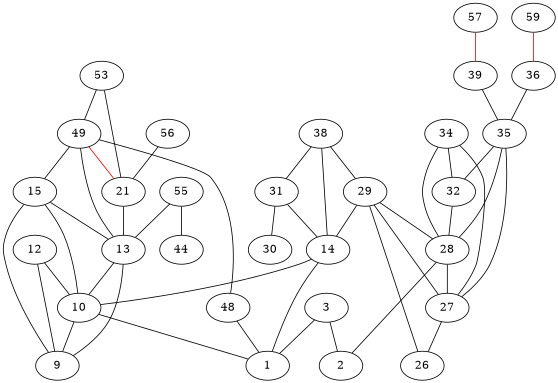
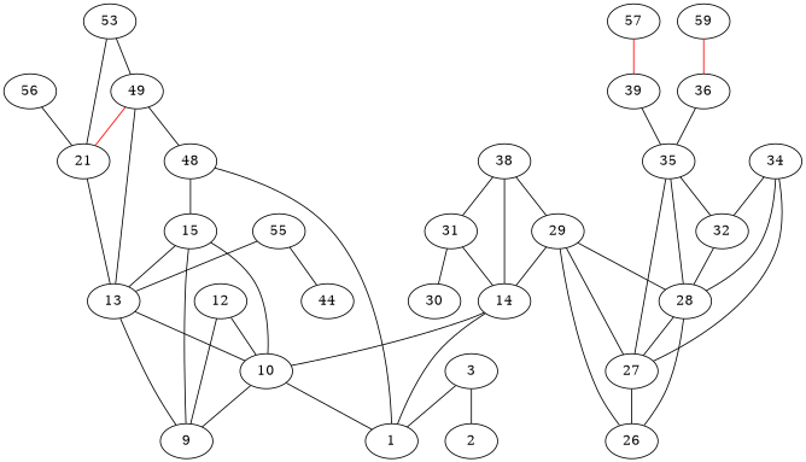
  graph {
    3
    1
    2
    10
    9
    12
    13
    14
    15
    21
    27
    26
    28
    29
    31
    30
    32
    34
    35
    36
    38
    39
    48
    49
    53
    55
    n27 [label=44]
    56
    57
    59
    3 -- 1
    3 -- 2
    10 -- 1
    10 -- 9
    12 -- 10
    12 -- 9
    13 -- 10
    13 -- 9
    14 -- 1
    14 -- 10
    15 -- 10
    15 -- 9
    15 -- 13
    21 -- 13
    27 -- 26
    28 -- 27
-   28 -- 2
+   28 -- 26
    29 -- 14
    29 -- 27
    29 -- 26
    29 -- 28
    31 -- 14
    31 -- 30
    32 -- 28
    34 -- 27
    34 -- 28
    34 -- 32
    35 -- 27
    35 -- 28
    35 -- 32
    36 -- 35
    38 -- 14
    38 -- 29
    38 -- 31
    39 -- 35
    48 -- 1
-   49 -- 15
+   48 -- 15
    49 -- 13
    49 -- 21 [color=red]
    49 -- 48
    53 -- 21
    53 -- 49
    55 -- 13
    55 -- n27
    56 -- 21
    57 -- 39 [color=red]
    59 -- 36 [color=red]
  }
